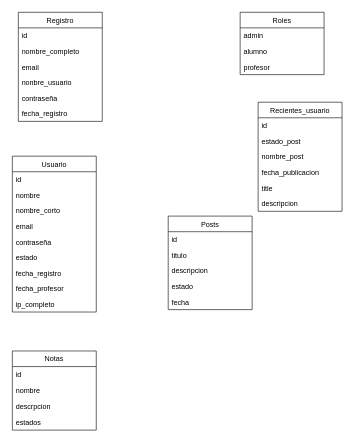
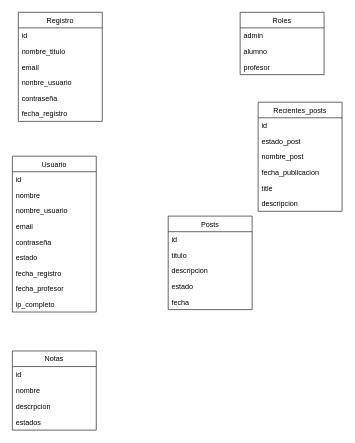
  <mxCell id="0" />
  <mxCell id="1" parent="0" />
  <mxCell id="2" value="Usuario" style="swimlane;fontStyle=0;childLayout=stackLayout;horizontal=1;startSize=26;fillColor=none;horizontalStack=0;resizeParent=1;resizeParentMax=0;resizeLast=0;collapsible=1;marginBottom=0;" parent="1" vertex="1"><mxGeometry x="20" y="260" width="140" height="260" as="geometry"><mxRectangle x="370" y="230" width="50" height="26" as="alternateBounds" /></mxGeometry></mxCell>
  <mxCell id="3" value="id" style="text;strokeColor=none;fillColor=none;align=left;verticalAlign=top;spacingLeft=4;spacingRight=4;overflow=hidden;rotatable=0;points=[[0,0.5],[1,0.5]];portConstraint=eastwest;" parent="2" vertex="1"><mxGeometry y="26" width="140" height="26" as="geometry" /></mxCell>
  <mxCell id="4" value="nombre" style="text;strokeColor=none;fillColor=none;align=left;verticalAlign=top;spacingLeft=4;spacingRight=4;overflow=hidden;rotatable=0;points=[[0,0.5],[1,0.5]];portConstraint=eastwest;" parent="2" vertex="1"><mxGeometry y="52" width="140" height="26" as="geometry" /></mxCell>
- <mxCell id="5" value="nombre_corto" style="text;strokeColor=none;fillColor=none;align=left;verticalAlign=top;spacingLeft=4;spacingRight=4;overflow=hidden;rotatable=0;points=[[0,0.5],[1,0.5]];portConstraint=eastwest;" parent="2" vertex="1"><mxGeometry y="78" width="140" height="26" as="geometry" /></mxCell>
+ <mxCell id="5" value="nombre_usuario" style="text;strokeColor=none;fillColor=none;align=left;verticalAlign=top;spacingLeft=4;spacingRight=4;overflow=hidden;rotatable=0;points=[[0,0.5],[1,0.5]];portConstraint=eastwest;" parent="2" vertex="1"><mxGeometry y="78" width="140" height="26" as="geometry" /></mxCell>
  <mxCell id="6" value="email" style="text;strokeColor=none;fillColor=none;align=left;verticalAlign=top;spacingLeft=4;spacingRight=4;overflow=hidden;rotatable=0;points=[[0,0.5],[1,0.5]];portConstraint=eastwest;" parent="2" vertex="1"><mxGeometry y="104" width="140" height="26" as="geometry" /></mxCell>
  <mxCell id="7" value="contraseña" style="text;strokeColor=none;fillColor=none;align=left;verticalAlign=top;spacingLeft=4;spacingRight=4;overflow=hidden;rotatable=0;points=[[0,0.5],[1,0.5]];portConstraint=eastwest;" parent="2" vertex="1"><mxGeometry y="130" width="140" height="26" as="geometry" /></mxCell>
  <mxCell id="8" value="estado" style="text;strokeColor=none;fillColor=none;align=left;verticalAlign=top;spacingLeft=4;spacingRight=4;overflow=hidden;rotatable=0;points=[[0,0.5],[1,0.5]];portConstraint=eastwest;" parent="2" vertex="1"><mxGeometry y="156" width="140" height="26" as="geometry" /></mxCell>
  <mxCell id="9" value="fecha_registro" style="text;strokeColor=none;fillColor=none;align=left;verticalAlign=top;spacingLeft=4;spacingRight=4;overflow=hidden;rotatable=0;points=[[0,0.5],[1,0.5]];portConstraint=eastwest;" parent="2" vertex="1"><mxGeometry y="182" width="140" height="26" as="geometry" /></mxCell>
  <mxCell id="10" value="fecha_profesor" style="text;strokeColor=none;fillColor=none;align=left;verticalAlign=top;spacingLeft=4;spacingRight=4;overflow=hidden;rotatable=0;points=[[0,0.5],[1,0.5]];portConstraint=eastwest;" parent="2" vertex="1"><mxGeometry y="208" width="140" height="26" as="geometry" /></mxCell>
  <mxCell id="11" value="ip_completo" style="text;strokeColor=none;fillColor=none;align=left;verticalAlign=top;spacingLeft=4;spacingRight=4;overflow=hidden;rotatable=0;points=[[0,0.5],[1,0.5]];portConstraint=eastwest;" parent="2" vertex="1"><mxGeometry y="234" width="140" height="26" as="geometry" /></mxCell>
  <mxCell id="12" value="Posts" style="swimlane;fontStyle=0;childLayout=stackLayout;horizontal=1;startSize=26;fillColor=none;horizontalStack=0;resizeParent=1;resizeParentMax=0;resizeLast=0;collapsible=1;marginBottom=0;" parent="1" vertex="1"><mxGeometry x="280" y="360" width="140" height="156" as="geometry"><mxRectangle x="370" y="230" width="50" height="26" as="alternateBounds" /></mxGeometry></mxCell>
  <mxCell id="13" value="id" style="text;strokeColor=none;fillColor=none;align=left;verticalAlign=top;spacingLeft=4;spacingRight=4;overflow=hidden;rotatable=0;points=[[0,0.5],[1,0.5]];portConstraint=eastwest;" parent="12" vertex="1"><mxGeometry y="26" width="140" height="26" as="geometry" /></mxCell>
  <mxCell id="14" value="titulo" style="text;strokeColor=none;fillColor=none;align=left;verticalAlign=top;spacingLeft=4;spacingRight=4;overflow=hidden;rotatable=0;points=[[0,0.5],[1,0.5]];portConstraint=eastwest;" parent="12" vertex="1"><mxGeometry y="52" width="140" height="26" as="geometry" /></mxCell>
  <mxCell id="15" value="descripcion" style="text;strokeColor=none;fillColor=none;align=left;verticalAlign=top;spacingLeft=4;spacingRight=4;overflow=hidden;rotatable=0;points=[[0,0.5],[1,0.5]];portConstraint=eastwest;" parent="12" vertex="1"><mxGeometry y="78" width="140" height="26" as="geometry" /></mxCell>
  <mxCell id="16" value="estado" style="text;strokeColor=none;fillColor=none;align=left;verticalAlign=top;spacingLeft=4;spacingRight=4;overflow=hidden;rotatable=0;points=[[0,0.5],[1,0.5]];portConstraint=eastwest;" parent="12" vertex="1"><mxGeometry y="104" width="140" height="26" as="geometry" /></mxCell>
  <mxCell id="17" value="fecha" style="text;strokeColor=none;fillColor=none;align=left;verticalAlign=top;spacingLeft=4;spacingRight=4;overflow=hidden;rotatable=0;points=[[0,0.5],[1,0.5]];portConstraint=eastwest;" parent="12" vertex="1"><mxGeometry y="130" width="140" height="26" as="geometry" /></mxCell>
  <mxCell id="18" value="Registro" style="swimlane;fontStyle=0;childLayout=stackLayout;horizontal=1;startSize=26;fillColor=none;horizontalStack=0;resizeParent=1;resizeParentMax=0;resizeLast=0;collapsible=1;marginBottom=0;" parent="1" vertex="1"><mxGeometry x="30" y="20" width="140" height="182" as="geometry" /></mxCell>
  <mxCell id="19" value="id" style="text;strokeColor=none;fillColor=none;align=left;verticalAlign=top;spacingLeft=4;spacingRight=4;overflow=hidden;rotatable=0;points=[[0,0.5],[1,0.5]];portConstraint=eastwest;" parent="18" vertex="1"><mxGeometry y="26" width="140" height="26" as="geometry" /></mxCell>
- <mxCell id="20" value="nombre_completo" style="text;strokeColor=none;fillColor=none;align=left;verticalAlign=top;spacingLeft=4;spacingRight=4;overflow=hidden;rotatable=0;points=[[0,0.5],[1,0.5]];portConstraint=eastwest;" parent="18" vertex="1"><mxGeometry y="52" width="140" height="26" as="geometry" /></mxCell>
+ <mxCell id="20" value="nombre_titulo" style="text;strokeColor=none;fillColor=none;align=left;verticalAlign=top;spacingLeft=4;spacingRight=4;overflow=hidden;rotatable=0;points=[[0,0.5],[1,0.5]];portConstraint=eastwest;" parent="18" vertex="1"><mxGeometry y="52" width="140" height="26" as="geometry" /></mxCell>
  <mxCell id="21" value="email" style="text;strokeColor=none;fillColor=none;align=left;verticalAlign=top;spacingLeft=4;spacingRight=4;overflow=hidden;rotatable=0;points=[[0,0.5],[1,0.5]];portConstraint=eastwest;" parent="18" vertex="1"><mxGeometry y="78" width="140" height="26" as="geometry" /></mxCell>
  <mxCell id="22" value="nonbre_usuario" style="text;strokeColor=none;fillColor=none;align=left;verticalAlign=top;spacingLeft=4;spacingRight=4;overflow=hidden;rotatable=0;points=[[0,0.5],[1,0.5]];portConstraint=eastwest;" parent="18" vertex="1"><mxGeometry y="104" width="140" height="26" as="geometry" /></mxCell>
  <mxCell id="23" value="contraseña" style="text;strokeColor=none;fillColor=none;align=left;verticalAlign=top;spacingLeft=4;spacingRight=4;overflow=hidden;rotatable=0;points=[[0,0.5],[1,0.5]];portConstraint=eastwest;" parent="18" vertex="1"><mxGeometry y="130" width="140" height="26" as="geometry" /></mxCell>
  <mxCell id="24" value="fecha_registro" style="text;strokeColor=none;fillColor=none;align=left;verticalAlign=top;spacingLeft=4;spacingRight=4;overflow=hidden;rotatable=0;points=[[0,0.5],[1,0.5]];portConstraint=eastwest;" parent="18" vertex="1"><mxGeometry y="156" width="140" height="26" as="geometry" /></mxCell>
  <mxCell id="25" value="Roles" style="swimlane;fontStyle=0;childLayout=stackLayout;horizontal=1;startSize=26;fillColor=none;horizontalStack=0;resizeParent=1;resizeParentMax=0;resizeLast=0;collapsible=1;marginBottom=0;" parent="1" vertex="1"><mxGeometry x="400" y="20" width="140" height="104" as="geometry" /></mxCell>
  <mxCell id="26" value="admin" style="text;strokeColor=none;fillColor=none;align=left;verticalAlign=top;spacingLeft=4;spacingRight=4;overflow=hidden;rotatable=0;points=[[0,0.5],[1,0.5]];portConstraint=eastwest;" parent="25" vertex="1"><mxGeometry y="26" width="140" height="26" as="geometry" /></mxCell>
  <mxCell id="27" value="alumno" style="text;strokeColor=none;fillColor=none;align=left;verticalAlign=top;spacingLeft=4;spacingRight=4;overflow=hidden;rotatable=0;points=[[0,0.5],[1,0.5]];portConstraint=eastwest;" parent="25" vertex="1"><mxGeometry y="52" width="140" height="26" as="geometry" /></mxCell>
  <mxCell id="28" value="profesor" style="text;strokeColor=none;fillColor=none;align=left;verticalAlign=top;spacingLeft=4;spacingRight=4;overflow=hidden;rotatable=0;points=[[0,0.5],[1,0.5]];portConstraint=eastwest;" parent="25" vertex="1"><mxGeometry y="78" width="140" height="26" as="geometry" /></mxCell>
- <mxCell id="29" value="Recientes_usuario" style="swimlane;fontStyle=0;childLayout=stackLayout;horizontal=1;startSize=26;fillColor=none;horizontalStack=0;resizeParent=1;resizeParentMax=0;resizeLast=0;collapsible=1;marginBottom=0;" parent="1" vertex="1"><mxGeometry x="430" y="170" width="140" height="182" as="geometry" /></mxCell>
+ <mxCell id="29" value="Recientes_posts" style="swimlane;fontStyle=0;childLayout=stackLayout;horizontal=1;startSize=26;fillColor=none;horizontalStack=0;resizeParent=1;resizeParentMax=0;resizeLast=0;collapsible=1;marginBottom=0;" parent="1" vertex="1"><mxGeometry x="430" y="170" width="140" height="182" as="geometry" /></mxCell>
  <mxCell id="30" value="id" style="text;strokeColor=none;fillColor=none;align=left;verticalAlign=top;spacingLeft=4;spacingRight=4;overflow=hidden;rotatable=0;points=[[0,0.5],[1,0.5]];portConstraint=eastwest;" parent="29" vertex="1"><mxGeometry y="26" width="140" height="26" as="geometry" /></mxCell>
  <mxCell id="31" value="estado_post" style="text;strokeColor=none;fillColor=none;align=left;verticalAlign=top;spacingLeft=4;spacingRight=4;overflow=hidden;rotatable=0;points=[[0,0.5],[1,0.5]];portConstraint=eastwest;" parent="29" vertex="1"><mxGeometry y="52" width="140" height="26" as="geometry" /></mxCell>
  <mxCell id="32" value="nombre_post" style="text;strokeColor=none;fillColor=none;align=left;verticalAlign=top;spacingLeft=4;spacingRight=4;overflow=hidden;rotatable=0;points=[[0,0.5],[1,0.5]];portConstraint=eastwest;" parent="29" vertex="1"><mxGeometry y="78" width="140" height="26" as="geometry" /></mxCell>
  <mxCell id="33" value="fecha_publicacion" style="text;strokeColor=none;fillColor=none;align=left;verticalAlign=top;spacingLeft=4;spacingRight=4;overflow=hidden;rotatable=0;points=[[0,0.5],[1,0.5]];portConstraint=eastwest;" parent="29" vertex="1"><mxGeometry y="104" width="140" height="26" as="geometry" /></mxCell>
  <mxCell id="34" value="title" style="text;strokeColor=none;fillColor=none;align=left;verticalAlign=top;spacingLeft=4;spacingRight=4;overflow=hidden;rotatable=0;points=[[0,0.5],[1,0.5]];portConstraint=eastwest;" parent="29" vertex="1"><mxGeometry y="130" width="140" height="26" as="geometry" /></mxCell>
  <mxCell id="35" value="descripcion" style="text;strokeColor=none;fillColor=none;align=left;verticalAlign=top;spacingLeft=4;spacingRight=4;overflow=hidden;rotatable=0;points=[[0,0.5],[1,0.5]];portConstraint=eastwest;" parent="29" vertex="1"><mxGeometry y="156" width="140" height="26" as="geometry" /></mxCell>
  <mxCell id="36" value="Notas" style="swimlane;fontStyle=0;childLayout=stackLayout;horizontal=1;startSize=26;fillColor=none;horizontalStack=0;resizeParent=1;resizeParentMax=0;resizeLast=0;collapsible=1;marginBottom=0;" vertex="1" parent="1"><mxGeometry x="20" y="585" width="140" height="132" as="geometry"><mxRectangle x="370" y="230" width="50" height="26" as="alternateBounds" /></mxGeometry></mxCell>
  <mxCell id="37" value="id" style="text;strokeColor=none;fillColor=none;align=left;verticalAlign=top;spacingLeft=4;spacingRight=4;overflow=hidden;rotatable=0;points=[[0,0.5],[1,0.5]];portConstraint=eastwest;" vertex="1" parent="36"><mxGeometry y="26" width="140" height="26" as="geometry" /></mxCell>
  <mxCell id="38" value="nombre" style="text;strokeColor=none;fillColor=none;align=left;verticalAlign=top;spacingLeft=4;spacingRight=4;overflow=hidden;rotatable=0;points=[[0,0.5],[1,0.5]];portConstraint=eastwest;" vertex="1" parent="36"><mxGeometry y="52" width="140" height="28" as="geometry" /></mxCell>
  <mxCell id="39" value="descrpcion" style="text;strokeColor=none;fillColor=none;align=left;verticalAlign=top;spacingLeft=4;spacingRight=4;overflow=hidden;rotatable=0;points=[[0,0.5],[1,0.5]];portConstraint=eastwest;" vertex="1" parent="36"><mxGeometry y="80" width="140" height="26" as="geometry" /></mxCell>
  <mxCell id="40" value="estados" style="text;strokeColor=none;fillColor=none;align=left;verticalAlign=top;spacingLeft=4;spacingRight=4;overflow=hidden;rotatable=0;points=[[0,0.5],[1,0.5]];portConstraint=eastwest;" vertex="1" parent="36"><mxGeometry y="106" width="140" height="26" as="geometry" /></mxCell>
